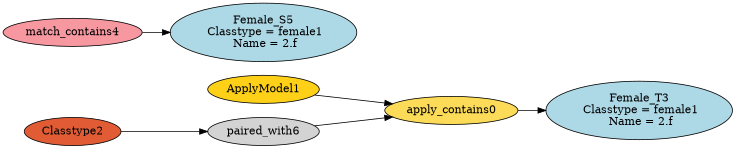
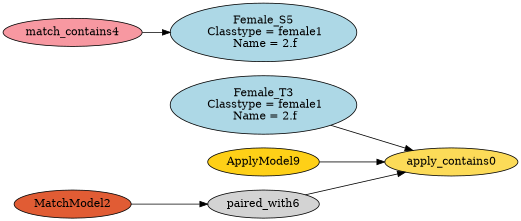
  digraph {
    rankdir=LR
    node [fillcolor=lightblue style=filled]
    apply_contains0 [fillcolor="#FCDB58"]
    "Female_T3\n Classtype = female1\n Name = 2.f"
-   ApplyModel1 [fillcolor="#FED017"]
-   MatchModel2 [fillcolor="#E15C34" label=Classtype2]
+   ApplyModel1 [fillcolor="#FED017" label=ApplyModel9]
+   MatchModel2 [fillcolor="#E15C34"]
    paired_with6 [fillcolor=lightgray]
    match_contains4 [fillcolor="#F798A1"]
    "Female_S5\n Classtype = female1\n Name = 2.f"
-   apply_contains0 -> "Female_T3\n Classtype = female1\n Name = 2.f"
+   "Female_T3\n Classtype = female1\n Name = 2.f" -> apply_contains0
    ApplyModel1 -> apply_contains0
    MatchModel2 -> paired_with6
    paired_with6 -> apply_contains0
    match_contains4 -> "Female_S5\n Classtype = female1\n Name = 2.f"
  }
